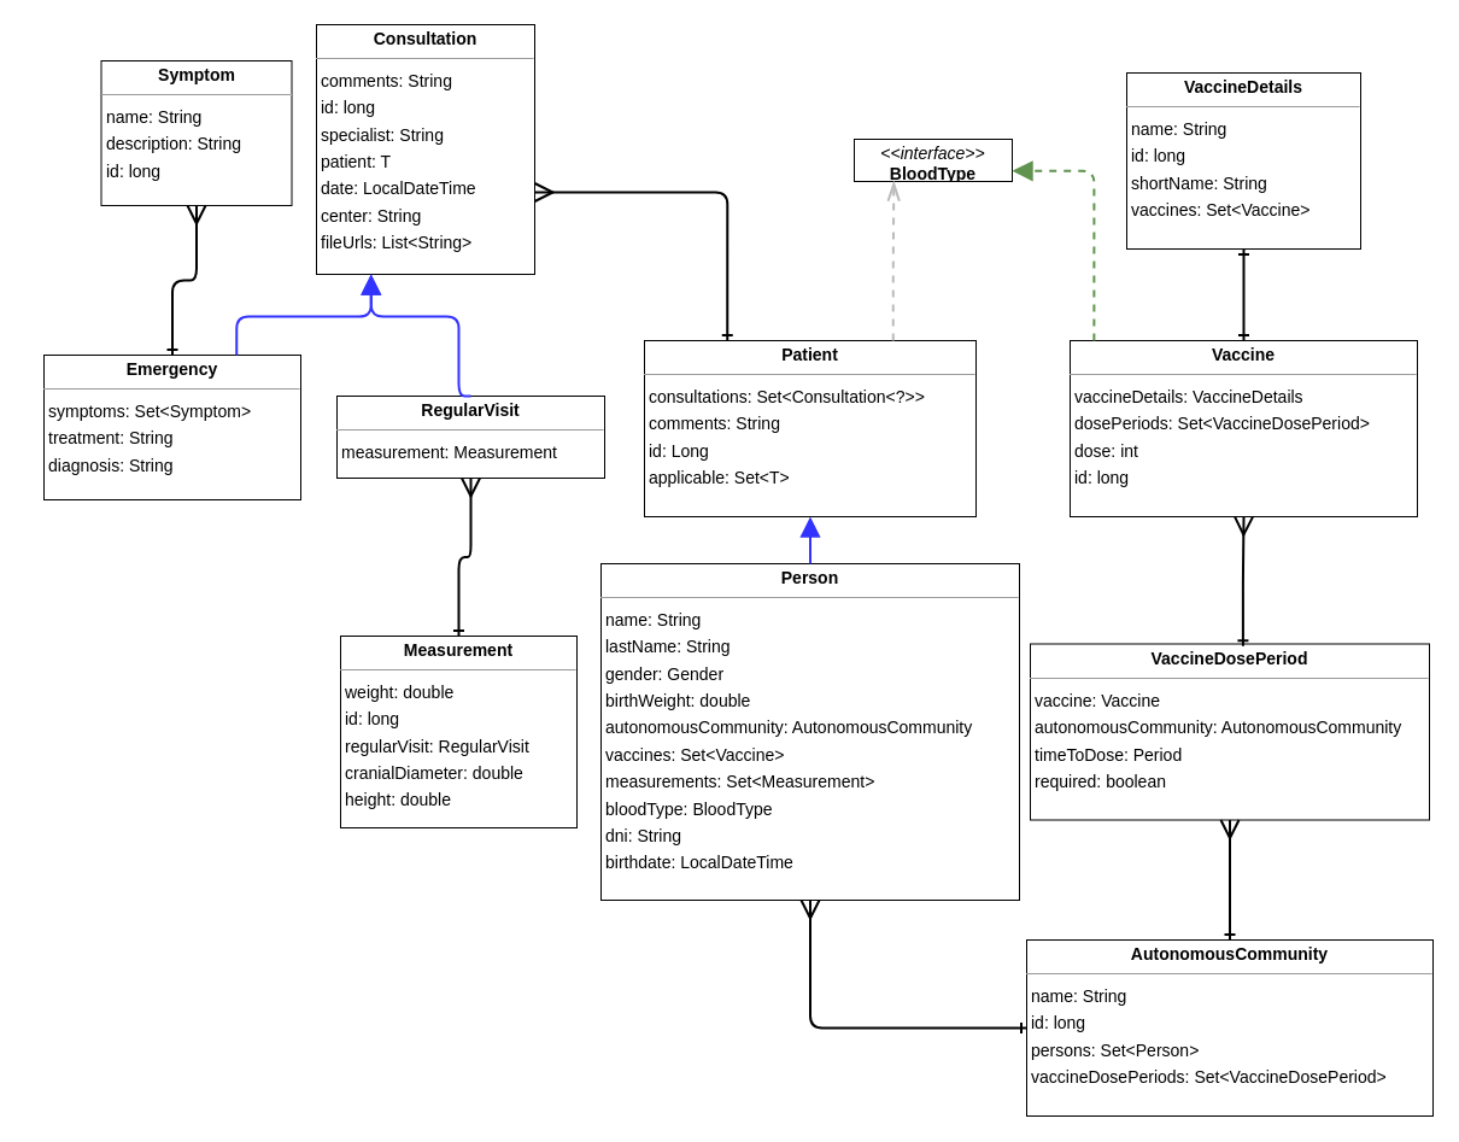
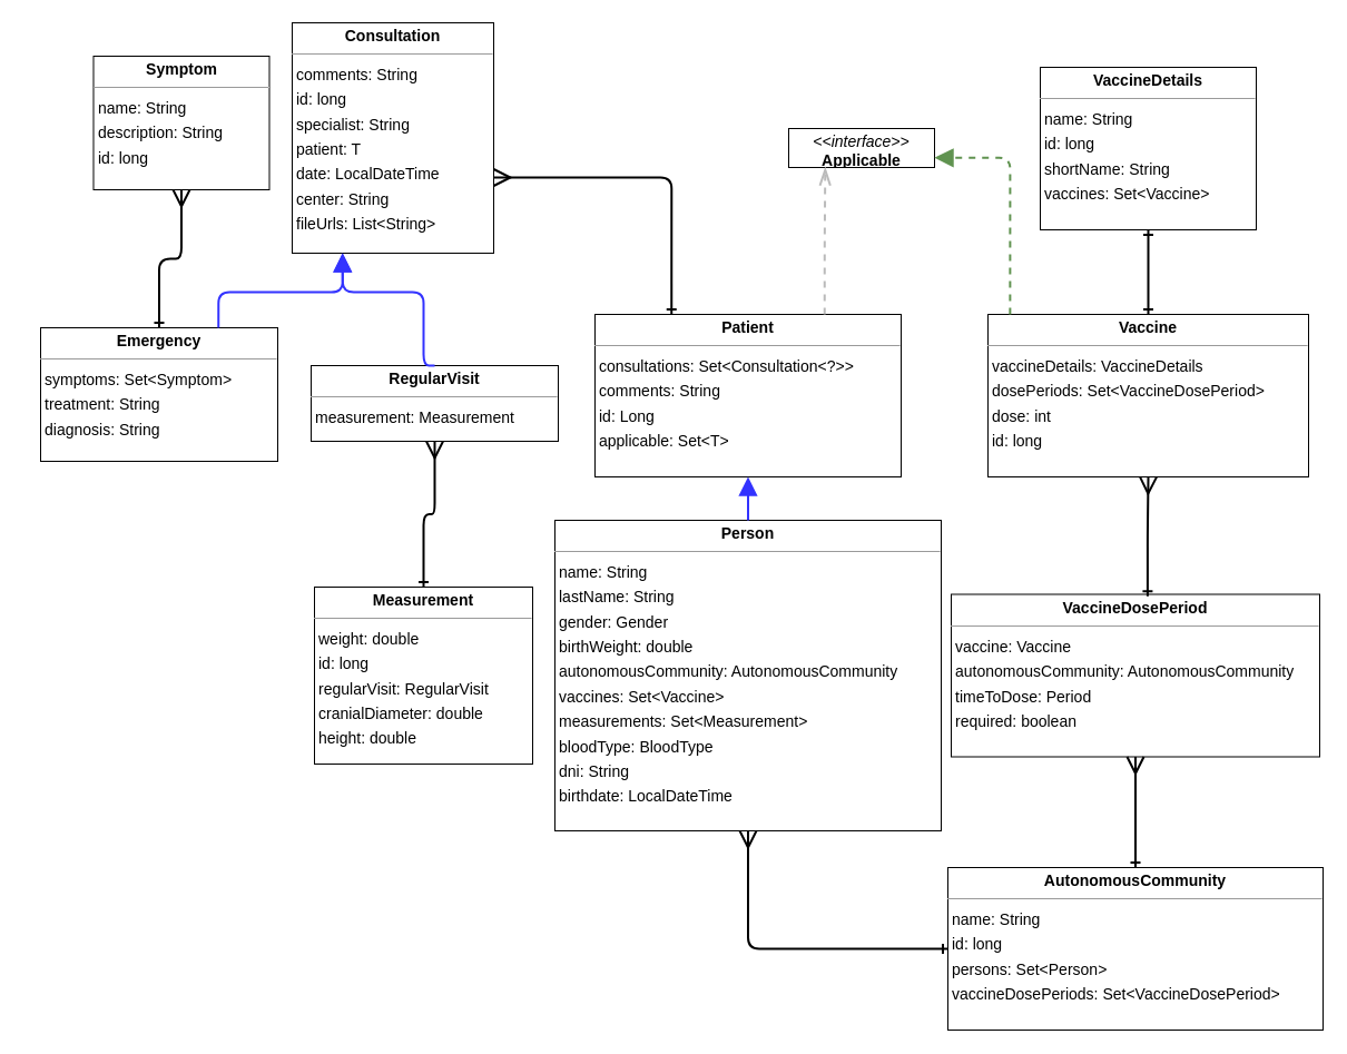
  <mxCell id="0" />
  <mxCell id="1" parent="0" />
- <mxCell id="2" value="&lt;p style=&quot;margin:0px;margin-top:4px;text-align:center;&quot;&gt;&lt;i&gt;&amp;lt;&amp;lt;interface&amp;gt;&amp;gt;&lt;/i&gt;&lt;br/&gt;&lt;b&gt;BloodType&lt;/b&gt;&lt;/p&gt;&lt;hr size=&quot;1&quot;/&gt;" style="verticalAlign=top;align=left;overflow=fill;fontSize=14;fontFamily=Helvetica;html=1;rounded=0;shadow=0;comic=0;labelBackgroundColor=none;strokeWidth=1;" parent="1" vertex="1"><mxGeometry x="692" y="115" width="131" height="35" as="geometry" /></mxCell>
+ <mxCell id="2" value="&lt;p style=&quot;margin:0px;margin-top:4px;text-align:center;&quot;&gt;&lt;i&gt;&amp;lt;&amp;lt;interface&amp;gt;&amp;gt;&lt;/i&gt;&lt;br/&gt;&lt;b&gt;Applicable&lt;/b&gt;&lt;/p&gt;&lt;hr size=&quot;1&quot;/&gt;" style="verticalAlign=top;align=left;overflow=fill;fontSize=14;fontFamily=Helvetica;html=1;rounded=0;shadow=0;comic=0;labelBackgroundColor=none;strokeWidth=1;" parent="1" vertex="1"><mxGeometry x="692" y="115" width="131" height="35" as="geometry" /></mxCell>
  <mxCell id="3" value="&lt;p style=&quot;margin:0px;margin-top:4px;text-align:center;&quot;&gt;&lt;b&gt;AutonomousCommunity&lt;/b&gt;&lt;/p&gt;&lt;hr size=&quot;1&quot;/&gt;&lt;p style=&quot;margin:0 0 0 4px;line-height:1.6;&quot;&gt; name: String&lt;br/&gt; id: long&lt;br/&gt; persons: Set&amp;lt;Person&amp;gt;&lt;br/&gt; vaccineDosePeriods: Set&amp;lt;VaccineDosePeriod&amp;gt;&lt;/p&gt;" style="verticalAlign=top;align=left;overflow=fill;fontSize=14;fontFamily=Helvetica;html=1;rounded=0;shadow=0;comic=0;labelBackgroundColor=none;strokeWidth=1;" parent="1" vertex="1"><mxGeometry x="835" y="779" width="337" height="146" as="geometry" /></mxCell>
  <mxCell id="4" value="&lt;p style=&quot;margin:0px;margin-top:4px;text-align:center;&quot;&gt;&lt;b&gt;Consultation&lt;T&gt;&lt;/b&gt;&lt;/p&gt;&lt;hr size=&quot;1&quot;/&gt;&lt;p style=&quot;margin:0 0 0 4px;line-height:1.6;&quot;&gt; comments: String&lt;br/&gt; id: long&lt;br/&gt; specialist: String&lt;br/&gt; patient: T&lt;br/&gt; date: LocalDateTime&lt;br/&gt; center: String&lt;br/&gt; fileUrls: List&amp;lt;String&amp;gt;&lt;/p&gt;" style="verticalAlign=top;align=left;overflow=fill;fontSize=14;fontFamily=Helvetica;html=1;rounded=0;shadow=0;comic=0;labelBackgroundColor=none;strokeWidth=1;" parent="1" vertex="1"><mxGeometry x="246" y="20" width="181" height="207" as="geometry" /></mxCell>
  <mxCell id="5" value="&lt;p style=&quot;margin:0px;margin-top:4px;text-align:center;&quot;&gt;&lt;b&gt;Emergency&lt;/b&gt;&lt;/p&gt;&lt;hr size=&quot;1&quot;/&gt;&lt;p style=&quot;margin:0 0 0 4px;line-height:1.6;&quot;&gt; symptoms: Set&amp;lt;Symptom&amp;gt;&lt;br/&gt; treatment: String&lt;br/&gt; diagnosis: String&lt;/p&gt;" style="verticalAlign=top;align=left;overflow=fill;fontSize=14;fontFamily=Helvetica;html=1;rounded=0;shadow=0;comic=0;labelBackgroundColor=none;strokeWidth=1;" parent="1" vertex="1"><mxGeometry x="20" y="294" width="213" height="120" as="geometry" /></mxCell>
  <mxCell id="6" value="&lt;p style=&quot;margin:0px;margin-top:4px;text-align:center;&quot;&gt;&lt;b&gt;Measurement&lt;/b&gt;&lt;/p&gt;&lt;hr size=&quot;1&quot;/&gt;&lt;p style=&quot;margin:0 0 0 4px;line-height:1.6;&quot;&gt; weight: double&lt;br/&gt; id: long&lt;br/&gt; regularVisit: RegularVisit&lt;br/&gt; cranialDiameter: double&lt;br/&gt; height: double&lt;/p&gt;" style="verticalAlign=top;align=left;overflow=fill;fontSize=14;fontFamily=Helvetica;html=1;rounded=0;shadow=0;comic=0;labelBackgroundColor=none;strokeWidth=1;" parent="1" vertex="1"><mxGeometry x="266" y="527" width="196" height="159" as="geometry" /></mxCell>
  <mxCell id="7" value="&lt;p style=&quot;margin:0px;margin-top:4px;text-align:center;&quot;&gt;&lt;b&gt;Patient&lt;T&gt;&lt;/b&gt;&lt;/p&gt;&lt;hr size=&quot;1&quot;/&gt;&lt;p style=&quot;margin:0 0 0 4px;line-height:1.6;&quot;&gt; consultations: Set&amp;lt;Consultation&amp;lt;?&amp;gt;&amp;gt;&lt;br/&gt; comments: String&lt;br/&gt; id: Long&lt;br/&gt; applicable: Set&amp;lt;T&amp;gt;&lt;/p&gt;" style="verticalAlign=top;align=left;overflow=fill;fontSize=14;fontFamily=Helvetica;html=1;rounded=0;shadow=0;comic=0;labelBackgroundColor=none;strokeWidth=1;" parent="1" vertex="1"><mxGeometry x="518" y="282" width="275" height="146" as="geometry" /></mxCell>
  <mxCell id="8" value="&lt;p style=&quot;margin:0px;margin-top:4px;text-align:center;&quot;&gt;&lt;b&gt;Person&lt;/b&gt;&lt;/p&gt;&lt;hr size=&quot;1&quot;/&gt;&lt;p style=&quot;margin:0 0 0 4px;line-height:1.6;&quot;&gt; name: String&lt;br/&gt; lastName: String&lt;br/&gt; gender: Gender&lt;br/&gt; birthWeight: double&lt;br/&gt; autonomousCommunity: AutonomousCommunity&lt;br/&gt; vaccines: Set&amp;lt;Vaccine&amp;gt;&lt;br/&gt; measurements: Set&amp;lt;Measurement&amp;gt;&lt;br/&gt; bloodType: BloodType&lt;br/&gt; dni: String&lt;br/&gt; birthdate: LocalDateTime&lt;/p&gt;" style="verticalAlign=top;align=left;overflow=fill;fontSize=14;fontFamily=Helvetica;html=1;rounded=0;shadow=0;comic=0;labelBackgroundColor=none;strokeWidth=1;" parent="1" vertex="1"><mxGeometry x="482" y="467" width="347" height="279" as="geometry" /></mxCell>
  <mxCell id="9" value="&lt;p style=&quot;margin:0px;margin-top:4px;text-align:center;&quot;&gt;&lt;b&gt;RegularVisit&lt;/b&gt;&lt;/p&gt;&lt;hr size=&quot;1&quot;/&gt;&lt;p style=&quot;margin:0 0 0 4px;line-height:1.6;&quot;&gt; measurement: Measurement&lt;/p&gt;" style="verticalAlign=top;align=left;overflow=fill;fontSize=14;fontFamily=Helvetica;html=1;rounded=0;shadow=0;comic=0;labelBackgroundColor=none;strokeWidth=1;" parent="1" vertex="1"><mxGeometry x="263" y="328" width="222" height="68" as="geometry" /></mxCell>
  <mxCell id="10" value="&lt;p style=&quot;margin:0px;margin-top:4px;text-align:center;&quot;&gt;&lt;b&gt;Symptom&lt;/b&gt;&lt;/p&gt;&lt;hr size=&quot;1&quot;/&gt;&lt;p style=&quot;margin:0 0 0 4px;line-height:1.6;&quot;&gt; name: String&lt;br/&gt; description: String&lt;br/&gt; id: long&lt;/p&gt;" style="verticalAlign=top;align=left;overflow=fill;fontSize=14;fontFamily=Helvetica;html=1;rounded=0;shadow=0;comic=0;labelBackgroundColor=none;strokeWidth=1;" parent="1" vertex="1"><mxGeometry x="67.5" y="50" width="158" height="120" as="geometry" /></mxCell>
  <mxCell id="11" value="&lt;p style=&quot;margin:0px;margin-top:4px;text-align:center;&quot;&gt;&lt;b&gt;Vaccine&lt;/b&gt;&lt;/p&gt;&lt;hr size=&quot;1&quot;/&gt;&lt;p style=&quot;margin:0 0 0 4px;line-height:1.6;&quot;&gt; vaccineDetails: VaccineDetails&lt;br/&gt; dosePeriods: Set&amp;lt;VaccineDosePeriod&amp;gt;&lt;br/&gt; dose: int&lt;br/&gt; id: long&lt;/p&gt;" style="verticalAlign=top;align=left;overflow=fill;fontSize=14;fontFamily=Helvetica;html=1;rounded=0;shadow=0;comic=0;labelBackgroundColor=none;strokeWidth=1;" parent="1" vertex="1"><mxGeometry x="871" y="282" width="288" height="146" as="geometry" /></mxCell>
  <mxCell id="12" value="&lt;p style=&quot;margin:0px;margin-top:4px;text-align:center;&quot;&gt;&lt;b&gt;VaccineDetails&lt;/b&gt;&lt;/p&gt;&lt;hr size=&quot;1&quot;/&gt;&lt;p style=&quot;margin:0 0 0 4px;line-height:1.6;&quot;&gt; name: String&lt;br/&gt; id: long&lt;br/&gt; shortName: String&lt;br/&gt; vaccines: Set&amp;lt;Vaccine&amp;gt;&lt;/p&gt;" style="verticalAlign=top;align=left;overflow=fill;fontSize=14;fontFamily=Helvetica;html=1;rounded=0;shadow=0;comic=0;labelBackgroundColor=none;strokeWidth=1;" parent="1" vertex="1"><mxGeometry x="918" y="60" width="194" height="146" as="geometry" /></mxCell>
  <mxCell id="13" value="&lt;p style=&quot;margin:0px;margin-top:4px;text-align:center;&quot;&gt;&lt;b&gt;VaccineDosePeriod&lt;/b&gt;&lt;/p&gt;&lt;hr size=&quot;1&quot;&gt;&lt;p style=&quot;margin:0 0 0 4px;line-height:1.6;&quot;&gt; vaccine: Vaccine&lt;br&gt;&lt;/p&gt;&lt;p style=&quot;margin:0 0 0 4px;line-height:1.6;&quot;&gt;autonomousCommunity: AutonomousCommunity&lt;br&gt; timeToDose: Period&lt;br&gt; required: boolean&lt;/p&gt;" style="verticalAlign=top;align=left;overflow=fill;fontSize=14;fontFamily=Helvetica;html=1;rounded=0;shadow=0;comic=0;labelBackgroundColor=none;strokeWidth=1;" parent="1" vertex="1"><mxGeometry x="838" y="533.5" width="331" height="146" as="geometry" /></mxCell>
  <mxCell id="14" value="" style="html=1;rounded=1;edgeStyle=orthogonalEdgeStyle;dashed=0;startArrow=ERone;endArrow=ERmany;endSize=12;strokeColor=#000000;entryX=0.500;entryY=1.000;entryDx=0;entryDy=0;strokeWidth=2;endFill=0;startFill=0;" parent="1" source="3" target="8" edge="1"><mxGeometry width="50" height="50" relative="1" as="geometry"><Array as="points"><mxPoint x="656" y="852" /></Array></mxGeometry></mxCell>
  <mxCell id="15" value="" style="edgeLabel;resizable=0;html=1;align=left;verticalAlign=top;strokeColor=default;" parent="14" vertex="1" connectable="0"><mxGeometry x="518" y="712" as="geometry" /></mxCell>
  <mxCell id="16" value="" style="html=1;rounded=1;edgeStyle=orthogonalEdgeStyle;dashed=0;startArrow=ERone;endArrow=ERmany;endSize=12;strokeColor=#000000;strokeWidth=2;endFill=0;startFill=0;" parent="1" source="3" target="13" edge="1"><mxGeometry width="50" height="50" relative="1" as="geometry"><Array as="points"><mxPoint x="1004" y="759" /><mxPoint x="1004" y="759" /></Array><mxPoint x="1078" y="749" as="sourcePoint" /><mxPoint x="1038" y="739" as="targetPoint" /></mxGeometry></mxCell>
  <mxCell id="17" value="" style="edgeLabel;resizable=0;html=1;align=left;verticalAlign=top;strokeColor=default;" parent="16" vertex="1" connectable="0"><mxGeometry x="877" y="640" as="geometry" /></mxCell>
  <mxCell id="18" value="" style="html=1;rounded=1;edgeStyle=orthogonalEdgeStyle;dashed=0;startArrow=none;endArrow=block;endSize=12;strokeColor=#3333FF;exitX=0.750;exitY=0.000;exitDx=0;exitDy=0;entryX=0.250;entryY=1.000;entryDx=0;entryDy=0;strokeWidth=2;" parent="1" source="5" target="4" edge="1"><mxGeometry width="50" height="50" relative="1" as="geometry"><Array as="points"><mxPoint x="180" y="262" /><mxPoint x="291" y="262" /></Array></mxGeometry></mxCell>
  <mxCell id="19" value="" style="html=1;rounded=1;edgeStyle=orthogonalEdgeStyle;dashed=0;startArrow=ERone;endArrow=ERmany;endSize=12;strokeColor=#000000;strokeWidth=2;endFill=0;startFill=0;" parent="1" source="5" target="10" edge="1"><mxGeometry width="50" height="50" relative="1" as="geometry"><Array as="points" /><mxPoint x="127" y="294" as="sourcePoint" /></mxGeometry></mxCell>
  <mxCell id="20" value="" style="edgeLabel;resizable=0;html=1;align=left;verticalAlign=top;strokeColor=default;" parent="19" vertex="1" connectable="0"><mxGeometry x="-16" y="155" as="geometry" /></mxCell>
  <mxCell id="21" value="" style="html=1;rounded=1;edgeStyle=orthogonalEdgeStyle;dashed=0;startArrow=ERone;endArrow=ERmany;endSize=12;strokeColor=#000000;exitX=0.500;exitY=0.000;exitDx=0;exitDy=0;entryX=0.500;entryY=1.001;entryDx=0;entryDy=0;strokeWidth=2;endFill=0;startFill=0;" parent="1" source="6" target="9" edge="1"><mxGeometry width="50" height="50" relative="1" as="geometry"><Array as="points" /></mxGeometry></mxCell>
  <mxCell id="22" value="" style="edgeLabel;resizable=0;html=1;align=left;verticalAlign=top;strokeColor=default;" parent="21" vertex="1" connectable="0"><mxGeometry x="226" y="351" as="geometry" /></mxCell>
  <mxCell id="23" value="" style="html=1;rounded=1;edgeStyle=orthogonalEdgeStyle;dashed=1;startArrow=none;endArrow=openThin;endSize=12;strokeColor=#bbbbbb;exitX=0.750;exitY=0.000;exitDx=0;exitDy=0;entryX=0.250;entryY=1.001;entryDx=0;entryDy=0;strokeWidth=2;" parent="1" source="7" target="2" edge="1"><mxGeometry width="50" height="50" relative="1" as="geometry"><Array as="points" /></mxGeometry></mxCell>
  <mxCell id="24" value="" style="html=1;rounded=1;edgeStyle=orthogonalEdgeStyle;dashed=0;startArrow=ERone;endArrow=ERmany;endSize=12;strokeColor=#000000;exitX=0.250;exitY=0.000;exitDx=0;exitDy=0;strokeWidth=2;endFill=0;startFill=0;" parent="1" source="7" target="4" edge="1"><mxGeometry width="50" height="50" relative="1" as="geometry"><Array as="points"><mxPoint x="587" y="159" /></Array></mxGeometry></mxCell>
  <mxCell id="25" value="" style="edgeLabel;resizable=0;html=1;align=left;verticalAlign=top;strokeColor=default;" parent="24" vertex="1" connectable="0"><mxGeometry x="310" y="198" as="geometry" /></mxCell>
  <mxCell id="26" value="" style="html=1;rounded=1;edgeStyle=orthogonalEdgeStyle;dashed=0;startArrow=none;endArrow=block;endSize=12;strokeColor=#3333FF;exitX=0.500;exitY=0.000;exitDx=0;exitDy=0;entryX=0.500;entryY=1.000;entryDx=0;entryDy=0;strokeWidth=2;" parent="1" source="8" target="7" edge="1"><mxGeometry width="50" height="50" relative="1" as="geometry"><Array as="points" /></mxGeometry></mxCell>
  <mxCell id="27" value="" style="html=1;rounded=1;edgeStyle=orthogonalEdgeStyle;dashed=0;startArrow=none;endArrow=block;endSize=12;strokeColor=#3333FF;exitX=0.500;exitY=0.000;exitDx=0;exitDy=0;entryX=0.250;entryY=1.000;entryDx=0;entryDy=0;strokeWidth=2;" parent="1" source="9" target="4" edge="1"><mxGeometry width="50" height="50" relative="1" as="geometry"><Array as="points"><mxPoint x="364" y="262" /><mxPoint x="291" y="262" /></Array></mxGeometry></mxCell>
  <mxCell id="28" value="" style="html=1;rounded=1;edgeStyle=orthogonalEdgeStyle;dashed=1;startArrow=none;endArrow=block;endSize=12;strokeColor=#609350;exitX=0.069;exitY=0.000;exitDx=0;exitDy=0;entryX=1.000;entryY=0.750;entryDx=0;entryDy=0;strokeWidth=2;" parent="1" source="11" target="2" edge="1"><mxGeometry width="50" height="50" relative="1" as="geometry"><Array as="points"><mxPoint x="891" y="141" /></Array></mxGeometry></mxCell>
  <mxCell id="29" value="" style="html=1;rounded=1;edgeStyle=orthogonalEdgeStyle;dashed=0;startArrow=ERone;endArrow=ERone;strokeColor=#000000;exitX=0.5;exitY=0;exitDx=0;exitDy=0;entryX=0.500;entryY=1.000;entryDx=0;entryDy=0;strokeWidth=2;endFill=0;startFill=0;" parent="1" source="11" target="12" edge="1"><mxGeometry width="50" height="50" relative="1" as="geometry"><Array as="points"><mxPoint x="1015" y="239" /><mxPoint x="1015" y="239" /></Array></mxGeometry></mxCell>
  <mxCell id="30" value="" style="edgeLabel;resizable=0;html=1;align=left;verticalAlign=top;strokeColor=default;" parent="29" vertex="1" connectable="0"><mxGeometry x="882" y="162" as="geometry" /></mxCell>
  <mxCell id="31" value="" style="html=1;rounded=1;edgeStyle=orthogonalEdgeStyle;dashed=0;startArrow=ERone;endArrow=ERmany;endSize=12;strokeColor=#000000;exitX=0.533;exitY=0.012;exitDx=0;exitDy=0;entryX=0.500;entryY=1.000;entryDx=0;entryDy=0;strokeWidth=2;endFill=0;startFill=0;exitPerimeter=0;" parent="1" source="13" target="11" edge="1"><mxGeometry width="50" height="50" relative="1" as="geometry"><Array as="points" /></mxGeometry></mxCell>
  <mxCell id="32" value="" style="edgeLabel;resizable=0;html=1;align=left;verticalAlign=top;strokeColor=default;" parent="31" vertex="1" connectable="0"><mxGeometry x="877" y="389" as="geometry" /></mxCell>
